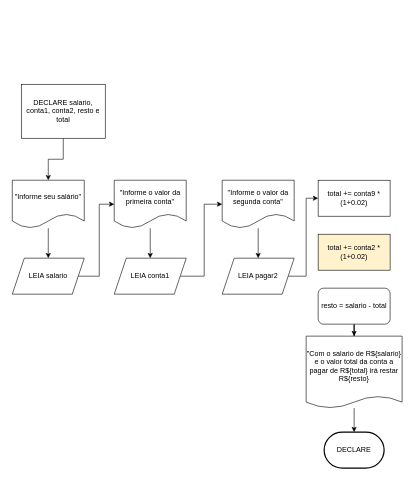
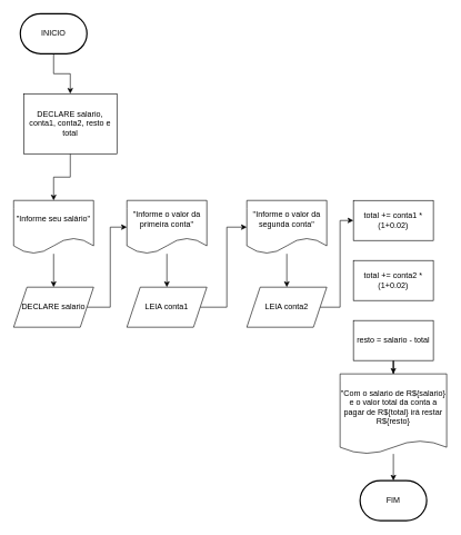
  <mxCell id="0" />
  <mxCell id="1" parent="0" />
- <mxCell id="2" value="DECLARE" style="strokeWidth=2;html=1;shape=mxgraph.flowchart.terminator;whiteSpace=wrap;" vertex="1" parent="1"><mxGeometry x="540" y="720" width="100" height="60" as="geometry" /></mxCell>
+ <mxCell id="2" value="FIM" style="strokeWidth=2;html=1;shape=mxgraph.flowchart.terminator;whiteSpace=wrap;" vertex="1" parent="1"><mxGeometry x="540" y="720" width="100" height="60" as="geometry" /></mxCell>
+ <mxCell id="3" value="" style="edgeStyle=orthogonalEdgeStyle;rounded=0;orthogonalLoop=1;jettySize=auto;html=1;" edge="1" parent="1" source="4" target="6"><mxGeometry relative="1" as="geometry" /></mxCell>
+ <mxCell id="4" value="INICIO" style="strokeWidth=2;html=1;shape=mxgraph.flowchart.terminator;whiteSpace=wrap;" vertex="1" parent="1"><mxGeometry x="30" y="20" width="100" height="60" as="geometry" /></mxCell>
  <mxCell id="5" value="" style="edgeStyle=orthogonalEdgeStyle;rounded=0;orthogonalLoop=1;jettySize=auto;html=1;" edge="1" parent="1" source="6" target="8"><mxGeometry relative="1" as="geometry" /></mxCell>
  <mxCell id="6" value="DECLARE salario, conta1, conta2, resto e total" style="rounded=0;whiteSpace=wrap;html=1;" vertex="1" parent="1"><mxGeometry x="35" y="140" width="140" height="90" as="geometry" /></mxCell>
  <mxCell id="7" value="" style="edgeStyle=orthogonalEdgeStyle;rounded=0;orthogonalLoop=1;jettySize=auto;html=1;" edge="1" parent="1" source="8" target="14"><mxGeometry relative="1" as="geometry" /></mxCell>
  <mxCell id="8" value="&quot;Informe seu salário&quot;" style="shape=document;whiteSpace=wrap;html=1;boundedLbl=1;" vertex="1" parent="1"><mxGeometry x="20" y="300" width="120" height="80" as="geometry" /></mxCell>
  <mxCell id="9" value="" style="edgeStyle=orthogonalEdgeStyle;rounded=0;orthogonalLoop=1;jettySize=auto;html=1;" edge="1" parent="1" source="10" target="16"><mxGeometry relative="1" as="geometry" /></mxCell>
  <mxCell id="10" value="&quot;Informe o valor da primeira conta&quot;" style="shape=document;whiteSpace=wrap;html=1;boundedLbl=1;" vertex="1" parent="1"><mxGeometry x="190" y="300" width="120" height="80" as="geometry" /></mxCell>
  <mxCell id="11" value="" style="edgeStyle=orthogonalEdgeStyle;rounded=0;orthogonalLoop=1;jettySize=auto;html=1;" edge="1" parent="1" source="12" target="18"><mxGeometry relative="1" as="geometry" /></mxCell>
  <mxCell id="12" value="&quot;Informe o valor da segunda conta&quot;" style="shape=document;whiteSpace=wrap;html=1;boundedLbl=1;" vertex="1" parent="1"><mxGeometry x="370" y="300" width="120" height="80" as="geometry" /></mxCell>
  <mxCell id="13" style="edgeStyle=orthogonalEdgeStyle;rounded=0;orthogonalLoop=1;jettySize=auto;html=1;entryX=0;entryY=0.5;entryDx=0;entryDy=0;" edge="1" parent="1" source="14" target="10"><mxGeometry relative="1" as="geometry" /></mxCell>
- <mxCell id="14" value="LEIA salario" style="shape=parallelogram;perimeter=parallelogramPerimeter;whiteSpace=wrap;html=1;fixedSize=1;" vertex="1" parent="1"><mxGeometry x="20" y="430" width="120" height="60" as="geometry" /></mxCell>
+ <mxCell id="14" value="DECLARE salario" style="shape=parallelogram;perimeter=parallelogramPerimeter;whiteSpace=wrap;html=1;fixedSize=1;" vertex="1" parent="1"><mxGeometry x="20" y="430" width="120" height="60" as="geometry" /></mxCell>
  <mxCell id="15" style="edgeStyle=orthogonalEdgeStyle;rounded=0;orthogonalLoop=1;jettySize=auto;html=1;entryX=0;entryY=0.5;entryDx=0;entryDy=0;" edge="1" parent="1" source="16" target="12"><mxGeometry relative="1" as="geometry" /></mxCell>
  <mxCell id="16" value="LEIA conta1" style="shape=parallelogram;perimeter=parallelogramPerimeter;whiteSpace=wrap;html=1;fixedSize=1;" vertex="1" parent="1"><mxGeometry x="190" y="430" width="120" height="60" as="geometry" /></mxCell>
  <mxCell id="17" style="edgeStyle=orthogonalEdgeStyle;rounded=0;orthogonalLoop=1;jettySize=auto;html=1;entryX=0;entryY=0.5;entryDx=0;entryDy=0;" edge="1" parent="1" source="18" target="19"><mxGeometry relative="1" as="geometry" /></mxCell>
- <mxCell id="18" value="LEIA pagar2" style="shape=parallelogram;perimeter=parallelogramPerimeter;whiteSpace=wrap;html=1;fixedSize=1;" vertex="1" parent="1"><mxGeometry x="370" y="430" width="120" height="60" as="geometry" /></mxCell>
- <mxCell id="19" value="total += conta9 * (1+0.02)" style="rounded=0;whiteSpace=wrap;html=1;" vertex="1" parent="1"><mxGeometry x="530" y="300" width="120" height="60" as="geometry" /></mxCell>
- <mxCell id="20" value="total += conta2 * (1+0.02)" style="rounded=0;whiteSpace=wrap;html=1;fillColor=#fff2cc;" vertex="1" parent="1"><mxGeometry x="530" y="390" width="120" height="60" as="geometry" /></mxCell>
+ <mxCell id="18" value="LEIA conta2" style="shape=parallelogram;perimeter=parallelogramPerimeter;whiteSpace=wrap;html=1;fixedSize=1;" vertex="1" parent="1"><mxGeometry x="370" y="430" width="120" height="60" as="geometry" /></mxCell>
+ <mxCell id="19" value="total += conta1 * (1+0.02)" style="rounded=0;whiteSpace=wrap;html=1;" vertex="1" parent="1"><mxGeometry x="530" y="300" width="120" height="60" as="geometry" /></mxCell>
+ <mxCell id="20" value="total += conta2 * (1+0.02)" style="rounded=0;whiteSpace=wrap;html=1;" vertex="1" parent="1"><mxGeometry x="530" y="390" width="120" height="60" as="geometry" /></mxCell>
  <mxCell id="21" value="" style="edgeStyle=orthogonalEdgeStyle;rounded=0;orthogonalLoop=1;jettySize=auto;html=1;" edge="1" parent="1" source="22" target="24"><mxGeometry relative="1" as="geometry" /></mxCell>
- <mxCell id="22" value="resto = salario - total" style="whiteSpace=wrap;html=1;rounded=1;" vertex="1" parent="1"><mxGeometry x="530" y="480" width="120" height="60" as="geometry" /></mxCell>
+ <mxCell id="22" value="resto = salario - total" style="rounded=0;whiteSpace=wrap;html=1;" vertex="1" parent="1"><mxGeometry x="530" y="480" width="120" height="60" as="geometry" /></mxCell>
  <mxCell id="23" value="" style="edgeStyle=orthogonalEdgeStyle;rounded=0;orthogonalLoop=1;jettySize=auto;html=1;" edge="1" parent="1" source="24" target="2"><mxGeometry relative="1" as="geometry" /></mxCell>
  <mxCell id="24" value="&quot;Com o salario de R${salario} e o valor total da conta a pagar de R${total} irá restar R${resto}" style="shape=document;whiteSpace=wrap;html=1;boundedLbl=1;size=0.167;" vertex="1" parent="1"><mxGeometry x="510" y="560" width="160" height="120" as="geometry" /></mxCell>
